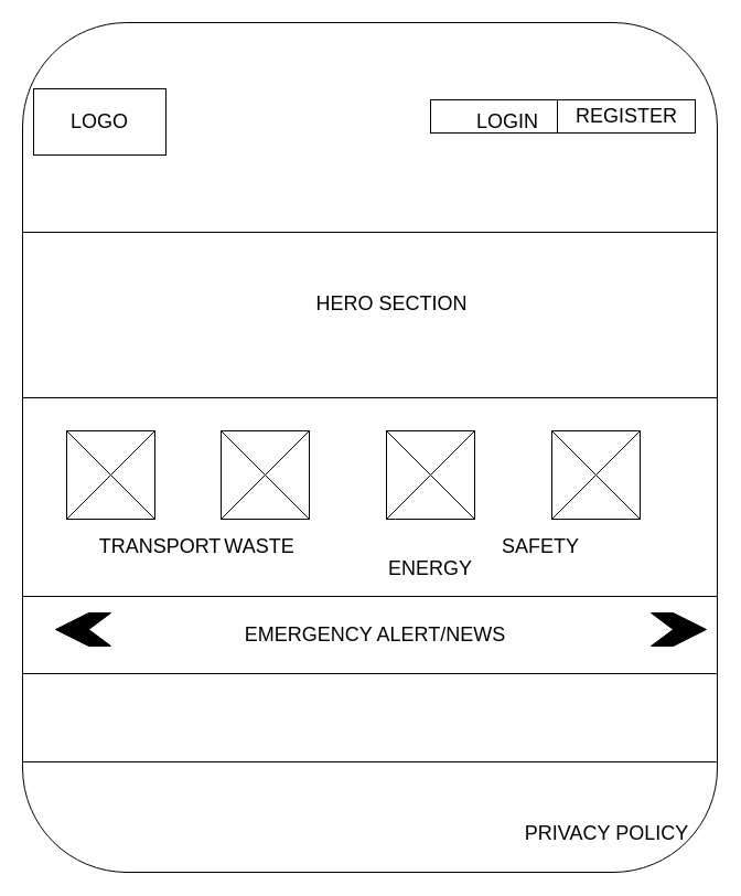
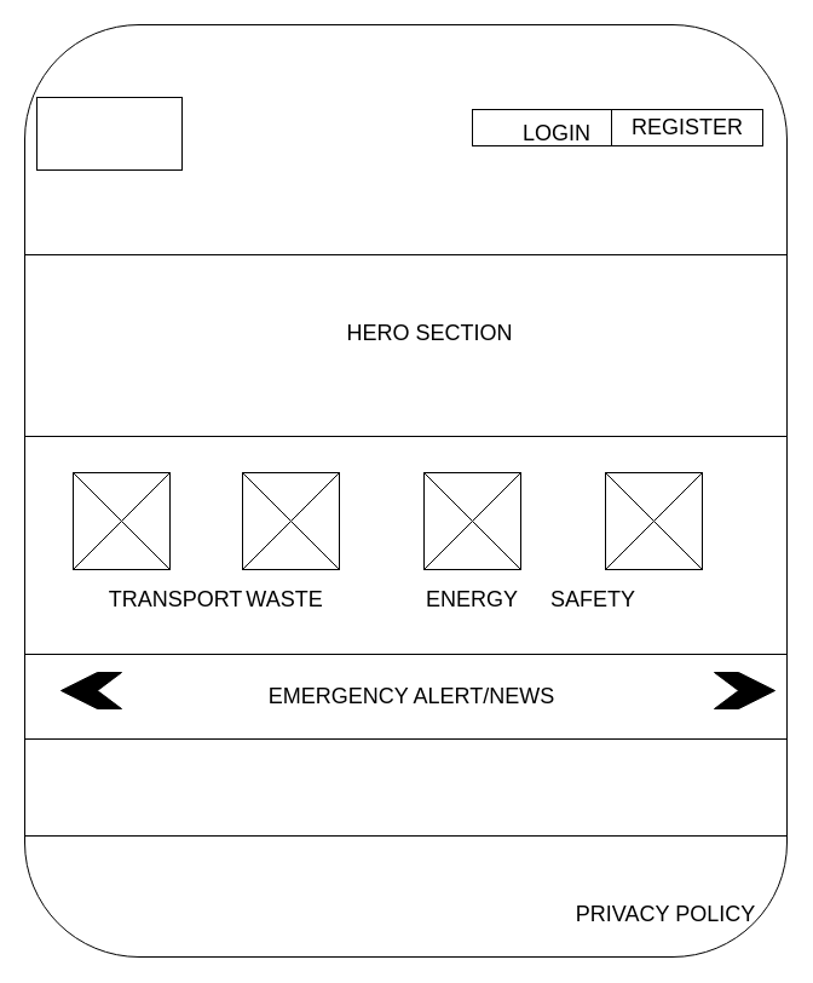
  <mxCell id="0" />
  <mxCell id="1" parent="0" />
  <mxCell id="2" value="" style="rounded=1;whiteSpace=wrap;html=1;" vertex="1" parent="1"><mxGeometry x="20" width="630" height="770" as="geometry" y="20" /></mxCell>
  <mxCell id="3" value="" style="rounded=0;whiteSpace=wrap;html=1;" parent="1" vertex="1"><mxGeometry x="30" y="80" width="120" height="60" as="geometry" /></mxCell>
  <mxCell id="4" value="" style="rounded=0;whiteSpace=wrap;html=1;" parent="1" vertex="1"><mxGeometry x="390" y="90" width="170" height="30" as="geometry" /></mxCell>
  <mxCell id="5" value="" style="rounded=0;whiteSpace=wrap;html=1;" parent="1" vertex="1"><mxGeometry x="505" y="90" width="125" height="30" as="geometry" /></mxCell>
  <mxCell id="6" value="" style="rounded=0;whiteSpace=wrap;html=1;" parent="1" vertex="1"><mxGeometry x="20" y="210" width="630" height="150" as="geometry" /></mxCell>
  <mxCell id="7" value="" style="rounded=0;whiteSpace=wrap;html=1;" parent="1" vertex="1"><mxGeometry x="20" y="360" width="630" height="180" as="geometry" /></mxCell>
  <mxCell id="8" value="" style="group" parent="1" vertex="1" connectable="0"><mxGeometry x="60" y="390" width="80" height="80" as="geometry" /></mxCell>
  <mxCell id="9" value="" style="whiteSpace=wrap;html=1;aspect=fixed;" parent="8" vertex="1"><mxGeometry width="80" height="80" as="geometry" /></mxCell>
  <mxCell id="10" value="" style="shape=collate;whiteSpace=wrap;html=1;" parent="8" vertex="1"><mxGeometry width="80" height="80" as="geometry" /></mxCell>
  <mxCell id="11" value="" style="group" parent="1" vertex="1" connectable="0"><mxGeometry x="200" y="390" width="80" height="80" as="geometry" /></mxCell>
  <mxCell id="12" value="" style="whiteSpace=wrap;html=1;aspect=fixed;" parent="11" vertex="1"><mxGeometry width="80" height="80" as="geometry" /></mxCell>
  <mxCell id="13" value="" style="shape=collate;whiteSpace=wrap;html=1;" parent="11" vertex="1"><mxGeometry width="80" height="80" as="geometry" /></mxCell>
  <mxCell id="14" value="" style="group" parent="1" vertex="1" connectable="0"><mxGeometry x="500" y="390" width="80" height="80" as="geometry" /></mxCell>
  <mxCell id="15" value="" style="whiteSpace=wrap;html=1;aspect=fixed;" parent="14" vertex="1"><mxGeometry width="80" height="80" as="geometry" /></mxCell>
  <mxCell id="16" value="" style="shape=collate;whiteSpace=wrap;html=1;" parent="14" vertex="1"><mxGeometry width="80" height="80" as="geometry" /></mxCell>
  <mxCell id="17" value="" style="group" parent="1" vertex="1" connectable="0"><mxGeometry x="350" y="390" width="80" height="80" as="geometry" /></mxCell>
  <mxCell id="18" value="" style="whiteSpace=wrap;html=1;aspect=fixed;" parent="17" vertex="1"><mxGeometry width="80" height="80" as="geometry" /></mxCell>
  <mxCell id="19" value="" style="shape=collate;whiteSpace=wrap;html=1;" parent="17" vertex="1"><mxGeometry width="80" height="80" as="geometry" /></mxCell>
  <mxCell id="20" value="" style="rounded=0;whiteSpace=wrap;html=1;" parent="1" vertex="1"><mxGeometry x="20" y="540" width="630" height="70" as="geometry" /></mxCell>
  <mxCell id="21" value="" style="rounded=0;whiteSpace=wrap;html=1;" parent="1" vertex="1"><mxGeometry x="20" y="610" width="630" height="80" as="geometry" /></mxCell>
- <mxCell id="22" value="&lt;font style=&quot;font-size: 18px;&quot;&gt;LOGO&lt;/font&gt;" style="text;html=1;strokeColor=none;fillColor=none;align=center;verticalAlign=middle;whiteSpace=wrap;rounded=0;" parent="1" vertex="1"><mxGeometry x="40" y="95" width="100" height="30" as="geometry" /></mxCell>
  <mxCell id="23" value="LOGIN" style="text;html=1;strokeColor=none;fillColor=none;align=center;verticalAlign=middle;whiteSpace=wrap;rounded=0;fontSize=18;" parent="1" vertex="1"><mxGeometry x="430" y="95" width="60" height="30" as="geometry" /></mxCell>
  <mxCell id="24" value="REGISTER" style="text;html=1;strokeColor=none;fillColor=none;align=center;verticalAlign=middle;whiteSpace=wrap;rounded=0;fontSize=18;" parent="1" vertex="1"><mxGeometry x="537.5" y="90" width="60" height="30" as="geometry" /></mxCell>
  <mxCell id="25" value="HERO SECTION" style="text;html=1;strokeColor=none;fillColor=none;align=center;verticalAlign=middle;whiteSpace=wrap;rounded=0;fontSize=18;" parent="1" vertex="1"><mxGeometry x="150" y="230" width="410" height="90" as="geometry" /></mxCell>
  <mxCell id="26" value="TRANSPORT" style="text;html=1;strokeColor=none;fillColor=none;align=center;verticalAlign=middle;whiteSpace=wrap;rounded=0;fontSize=18;" parent="1" vertex="1"><mxGeometry x="115" y="480" width="60" height="30" as="geometry" /></mxCell>
  <mxCell id="27" value="WASTE" style="text;html=1;strokeColor=none;fillColor=none;align=center;verticalAlign=middle;whiteSpace=wrap;rounded=0;fontSize=18;" parent="1" vertex="1"><mxGeometry x="205" y="480" width="60" height="30" as="geometry" /></mxCell>
- <mxCell id="28" value="ENERGY" style="text;html=1;strokeColor=none;fillColor=none;align=center;verticalAlign=middle;whiteSpace=wrap;rounded=0;fontSize=18;" parent="1" vertex="1"><mxGeometry x="360" y="500" width="60" height="30" as="geometry" /></mxCell>
+ <mxCell id="28" value="ENERGY" style="text;html=1;strokeColor=none;fillColor=none;align=center;verticalAlign=middle;whiteSpace=wrap;rounded=0;fontSize=18;" parent="1" vertex="1"><mxGeometry x="360" y="480" width="60" height="30" as="geometry" /></mxCell>
  <mxCell id="29" value="SAFETY" style="text;html=1;strokeColor=none;fillColor=none;align=center;verticalAlign=middle;whiteSpace=wrap;rounded=0;fontSize=18;" parent="1" vertex="1"><mxGeometry x="460" y="480" width="60" height="30" as="geometry" /></mxCell>
  <mxCell id="30" value="EMERGENCY ALERT/NEWS" style="text;html=1;strokeColor=none;fillColor=none;align=center;verticalAlign=middle;whiteSpace=wrap;rounded=0;fontSize=18;" parent="1" vertex="1"><mxGeometry x="70" y="560" width="540" height="30" as="geometry" /></mxCell>
  <mxCell id="31" value="" style="html=1;shadow=0;dashed=0;align=center;verticalAlign=middle;shape=mxgraph.arrows2.arrow;dy=0;dx=30;notch=20;fontSize=18;direction=west;fillColor=#000000;" parent="1" vertex="1"><mxGeometry y="555" width="50" height="30" as="geometry" x="50" /></mxCell>
  <mxCell id="32" value="" style="html=1;shadow=0;dashed=0;align=center;verticalAlign=middle;shape=mxgraph.arrows2.arrow;dy=0;dx=30;notch=20;fontSize=18;fillColor=#000000;" parent="1" vertex="1"><mxGeometry x="590" y="555" width="50" height="30" as="geometry" /></mxCell>
  <mxCell id="33" value="PRIVACY POLICY" style="text;html=1;strokeColor=none;fillColor=none;align=center;verticalAlign=middle;whiteSpace=wrap;rounded=0;fontSize=18;" parent="1" vertex="1"><mxGeometry x="460" y="740" width="180" height="30" as="geometry" /></mxCell>
